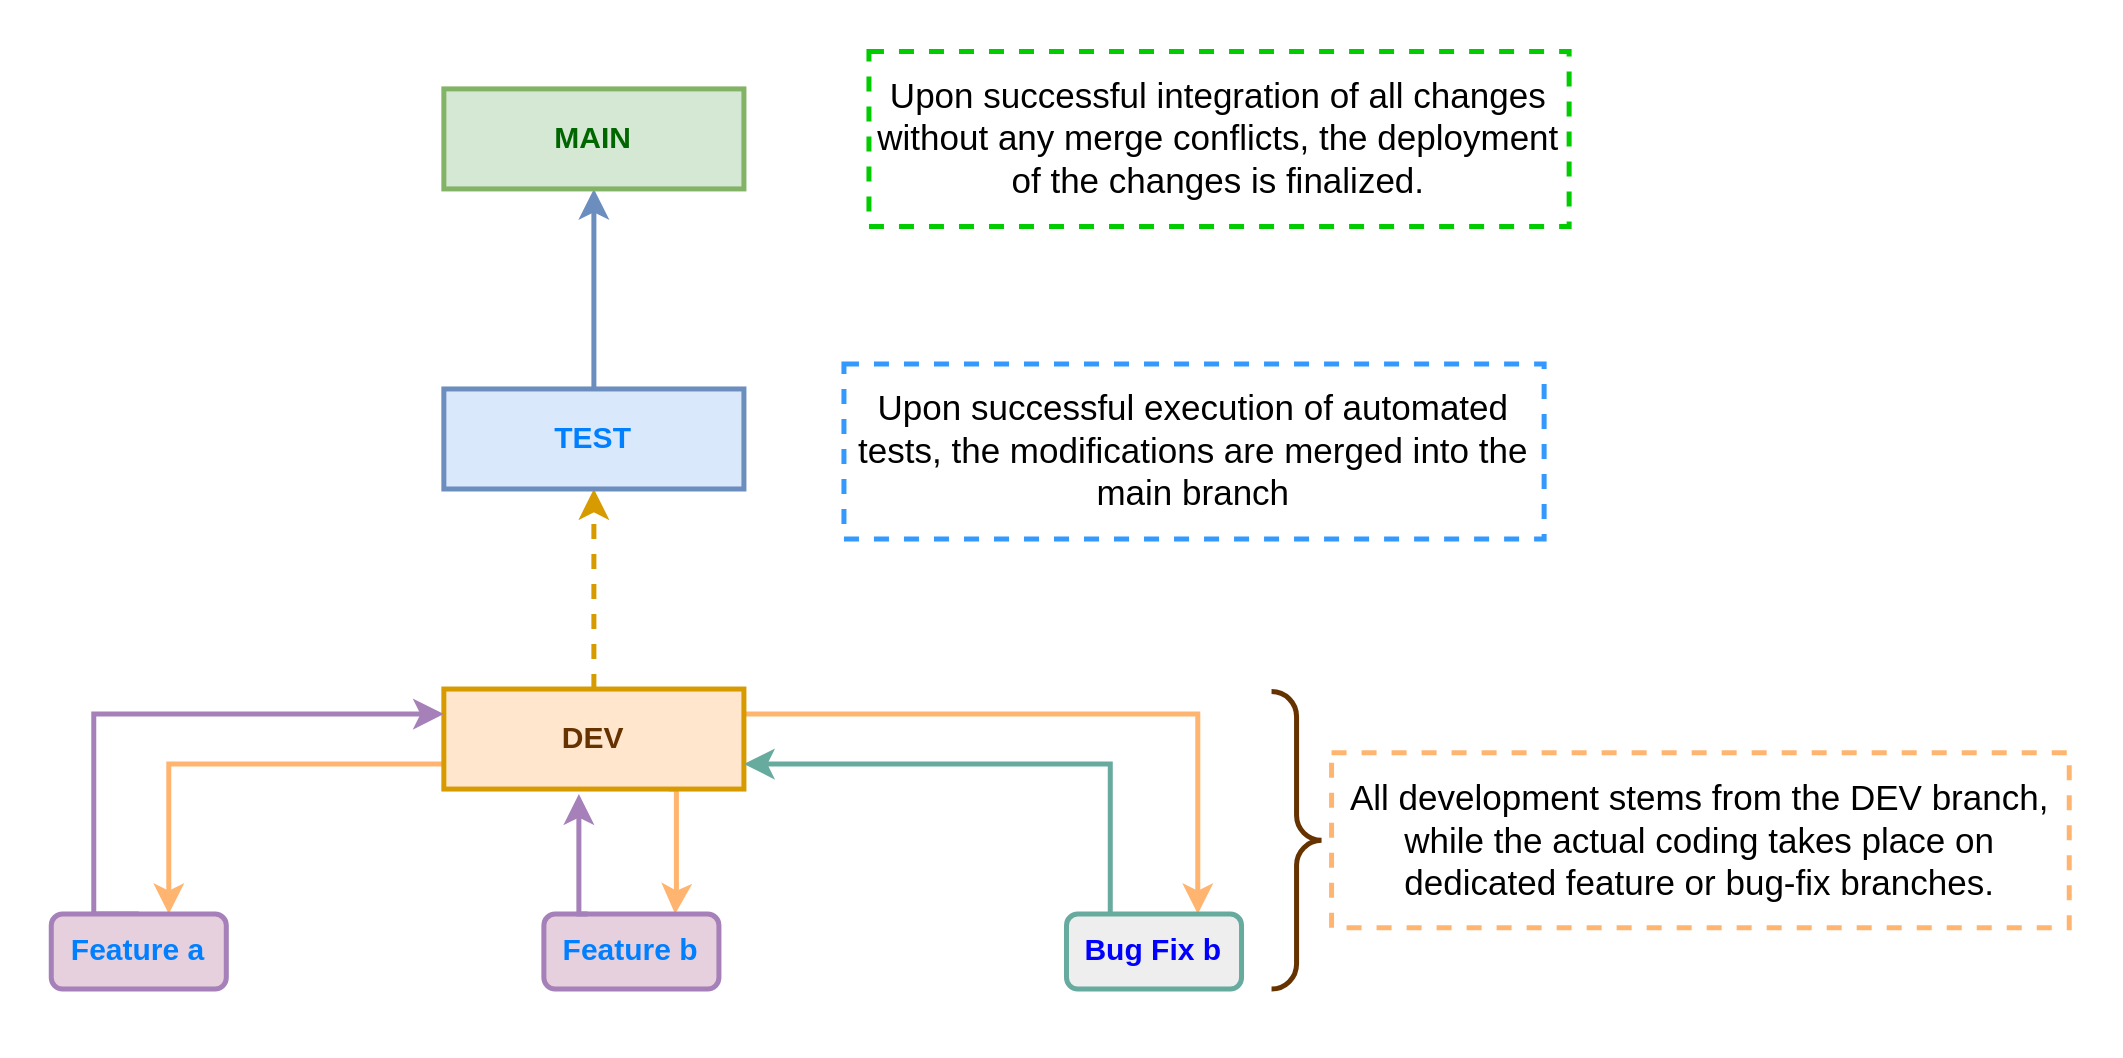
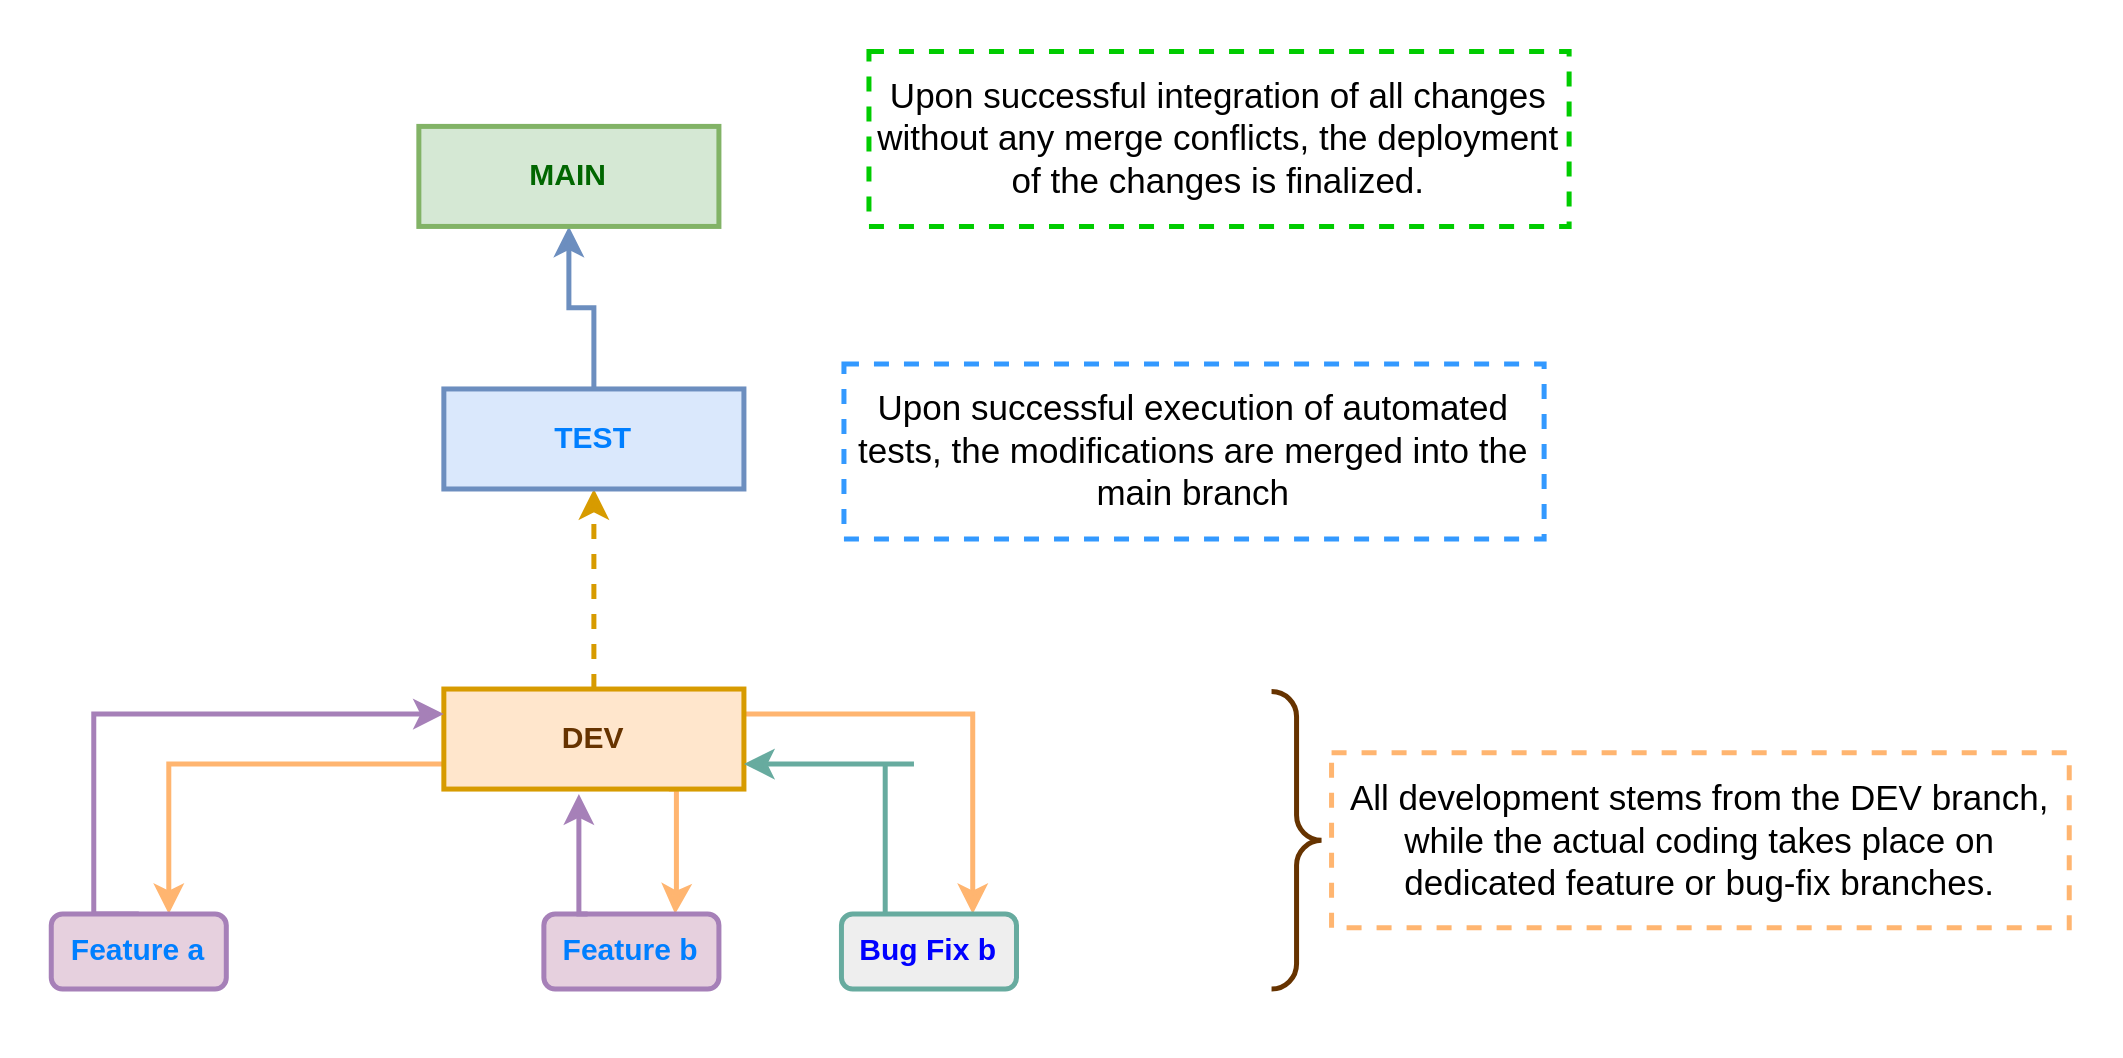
  <mxCell id="0" />
  <mxCell id="1" parent="0" />
  <mxCell id="2" style="edgeStyle=orthogonalEdgeStyle;rounded=0;orthogonalLoop=1;jettySize=auto;html=1;exitX=0.5;exitY=0;exitDx=0;exitDy=0;entryX=0.5;entryY=1;entryDx=0;entryDy=0;strokeWidth=2;fillColor=#ffe6cc;strokeColor=#d79b00;dashed=1;" edge="1" parent="1" source="6" target="8"><mxGeometry relative="1" as="geometry" /></mxCell>
  <mxCell id="3" style="edgeStyle=orthogonalEdgeStyle;rounded=0;orthogonalLoop=1;jettySize=auto;html=1;strokeColor=#FFB570;strokeWidth=2;exitX=0;exitY=0.75;exitDx=0;exitDy=0;" edge="1" parent="1" source="6"><mxGeometry relative="1" as="geometry"><mxPoint x="67" y="365" as="targetPoint" /><mxPoint x="145" y="305" as="sourcePoint" /><Array as="points"><mxPoint x="67" y="305" /></Array></mxGeometry></mxCell>
  <mxCell id="4" style="edgeStyle=orthogonalEdgeStyle;rounded=0;orthogonalLoop=1;jettySize=auto;html=1;exitX=0.75;exitY=1;exitDx=0;exitDy=0;entryX=0.75;entryY=0;entryDx=0;entryDy=0;strokeWidth=2;strokeColor=#FFB570;" edge="1" parent="1" source="6" target="12"><mxGeometry relative="1" as="geometry"><Array as="points"><mxPoint x="270" y="315" /><mxPoint x="270" y="355" /></Array></mxGeometry></mxCell>
  <mxCell id="5" style="edgeStyle=orthogonalEdgeStyle;rounded=0;orthogonalLoop=1;jettySize=auto;html=1;exitX=1;exitY=0.25;exitDx=0;exitDy=0;entryX=0.75;entryY=0;entryDx=0;entryDy=0;strokeWidth=2;strokeColor=#FFB570;" edge="1" parent="1" source="6" target="14"><mxGeometry relative="1" as="geometry" /></mxCell>
  <mxCell id="6" value="&lt;b&gt;&lt;font color=&quot;#663300&quot;&gt;DEV&lt;/font&gt;&lt;/b&gt;" style="rounded=0;whiteSpace=wrap;html=1;fillColor=#ffe6cc;strokeColor=#d79b00;strokeWidth=2;" vertex="1" parent="1"><mxGeometry x="177" y="275" width="120" height="40" as="geometry" /></mxCell>
  <mxCell id="7" style="edgeStyle=orthogonalEdgeStyle;rounded=0;orthogonalLoop=1;jettySize=auto;html=1;exitX=0.5;exitY=0;exitDx=0;exitDy=0;entryX=0.5;entryY=1;entryDx=0;entryDy=0;strokeWidth=2;fillColor=#dae8fc;strokeColor=#6c8ebf;" edge="1" parent="1" source="8" target="9"><mxGeometry relative="1" as="geometry" /></mxCell>
  <mxCell id="8" value="&lt;b&gt;&lt;font color=&quot;#007fff&quot;&gt;TEST&lt;/font&gt;&lt;/b&gt;" style="rounded=0;whiteSpace=wrap;html=1;fillColor=#dae8fc;strokeColor=#6c8ebf;strokeWidth=2;" vertex="1" parent="1"><mxGeometry x="177" y="155" width="120" height="40" as="geometry" /></mxCell>
- <mxCell id="9" value="&lt;b&gt;&lt;font color=&quot;#006600&quot;&gt;MAIN&lt;/font&gt;&lt;/b&gt;" style="rounded=0;whiteSpace=wrap;html=1;fillColor=#d5e8d4;strokeColor=#82b366;strokeWidth=2;" vertex="1" parent="1"><mxGeometry x="177" y="35" width="120" height="40" as="geometry" /></mxCell>
+ <mxCell id="9" value="&lt;b&gt;&lt;font color=&quot;#006600&quot;&gt;MAIN&lt;/font&gt;&lt;/b&gt;" style="rounded=0;whiteSpace=wrap;html=1;fillColor=#d5e8d4;strokeColor=#82b366;strokeWidth=2;" vertex="1" parent="1"><mxGeometry x="167" y="50" width="120" height="40" as="geometry" /></mxCell>
  <mxCell id="10" style="edgeStyle=orthogonalEdgeStyle;rounded=0;orthogonalLoop=1;jettySize=auto;html=1;exitX=0.5;exitY=0;exitDx=0;exitDy=0;strokeColor=#A680B8;strokeWidth=2;" edge="1" parent="1" source="11"><mxGeometry relative="1" as="geometry"><mxPoint x="94" y="365" as="sourcePoint" /><mxPoint x="177" y="285" as="targetPoint" /><Array as="points"><mxPoint x="37" y="365" /><mxPoint x="37" y="285" /></Array></mxGeometry></mxCell>
  <mxCell id="11" value="&lt;b&gt;&lt;font color=&quot;#007fff&quot;&gt;Feature a&lt;/font&gt;&lt;/b&gt;" style="rounded=1;whiteSpace=wrap;html=1;fillColor=#E6D0DE;strokeColor=#A680B8;strokeWidth=2;" vertex="1" parent="1"><mxGeometry x="20" y="365" width="70" height="30" as="geometry" /></mxCell>
  <mxCell id="12" value="&lt;b&gt;&lt;font color=&quot;#007fff&quot;&gt;Feature b&lt;/font&gt;&lt;/b&gt;" style="rounded=1;whiteSpace=wrap;html=1;fillColor=#E6D0DE;strokeColor=#A680B8;strokeWidth=2;" vertex="1" parent="1"><mxGeometry x="217" y="365" width="70" height="30" as="geometry" /></mxCell>
  <mxCell id="13" style="edgeStyle=orthogonalEdgeStyle;rounded=0;orthogonalLoop=1;jettySize=auto;html=1;exitX=0.25;exitY=0;exitDx=0;exitDy=0;strokeWidth=2;strokeColor=#67AB9F;" edge="1" parent="1" source="14"><mxGeometry relative="1" as="geometry"><mxPoint x="297" y="305" as="targetPoint" /><Array as="points"><mxPoint x="365" y="305" /><mxPoint x="297" y="305" /></Array></mxGeometry></mxCell>
- <mxCell id="14" value="&lt;b&gt;&lt;font color=&quot;#0000ff&quot;&gt;Bug Fix b&lt;/font&gt;&lt;/b&gt;" style="rounded=1;whiteSpace=wrap;html=1;fillColor=#eeeeee;strokeColor=#67AB9F;strokeWidth=2;" vertex="1" parent="1"><mxGeometry x="426" y="365" width="70" height="30" as="geometry" /></mxCell>
+ <mxCell id="14" value="&lt;b&gt;&lt;font color=&quot;#0000ff&quot;&gt;Bug Fix b&lt;/font&gt;&lt;/b&gt;" style="rounded=1;whiteSpace=wrap;html=1;fillColor=#eeeeee;strokeColor=#67AB9F;strokeWidth=2;" vertex="1" parent="1"><mxGeometry x="336" y="365" width="70" height="30" as="geometry" /></mxCell>
  <mxCell id="15" style="edgeStyle=orthogonalEdgeStyle;rounded=0;orthogonalLoop=1;jettySize=auto;html=1;exitX=0.25;exitY=0;exitDx=0;exitDy=0;entryX=0.45;entryY=1.05;entryDx=0;entryDy=0;entryPerimeter=0;strokeColor=#A680B8;strokeWidth=2;" edge="1" parent="1" source="12" target="6"><mxGeometry relative="1" as="geometry"><Array as="points"><mxPoint x="231" y="365" /></Array></mxGeometry></mxCell>
  <mxCell id="16" value="" style="verticalLabelPosition=bottom;shadow=0;dashed=0;align=center;html=1;verticalAlign=top;strokeWidth=2;shape=mxgraph.mockup.markup.curlyBrace;whiteSpace=wrap;strokeColor=#663300;rotation=90;" vertex="1" parent="1"><mxGeometry x="458.5" y="325.5" width="119" height="20" as="geometry" /></mxCell>
  <mxCell id="17" value="&lt;h1&gt;&lt;br&gt;&lt;/h1&gt;&lt;p&gt;&lt;br&gt;&lt;/p&gt;" style="text;html=1;strokeColor=none;fillColor=none;spacing=5;spacingTop=-20;whiteSpace=wrap;overflow=hidden;rounded=0;" vertex="1" parent="1"><mxGeometry x="567" y="270.5" width="230" height="130" as="geometry" /></mxCell>
  <mxCell id="18" value="&lt;font style=&quot;font-size: 14px;&quot;&gt;All development stems from the DEV branch, while the actual coding takes place on dedicated feature or bug-fix branches.&lt;/font&gt;" style="text;html=1;strokeColor=#FFB570;fillColor=none;align=center;verticalAlign=middle;whiteSpace=wrap;rounded=0;dashed=1;strokeWidth=2;" vertex="1" parent="1"><mxGeometry x="532" y="300.5" width="295" height="70" as="geometry" /></mxCell>
  <mxCell id="19" value="&lt;font style=&quot;font-size: 14px;&quot;&gt;Upon successful execution of automated tests, the modifications are&amp;nbsp;merged into the main branch&lt;/font&gt;" style="text;html=1;strokeColor=#3399FF;fillColor=none;align=center;verticalAlign=middle;whiteSpace=wrap;rounded=0;dashed=1;strokeWidth=2;" vertex="1" parent="1"><mxGeometry x="337" y="145" width="280" height="70" as="geometry" /></mxCell>
  <mxCell id="20" value="&lt;font style=&quot;font-size: 14px;&quot;&gt;Upon successful integration of all changes without any merge conflicts, the deployment of the changes is finalized.&lt;/font&gt;" style="text;html=1;strokeColor=#00CC00;fillColor=none;align=center;verticalAlign=middle;whiteSpace=wrap;rounded=0;dashed=1;strokeWidth=2;" vertex="1" parent="1"><mxGeometry x="347" y="20" width="280" height="70" as="geometry" /></mxCell>
